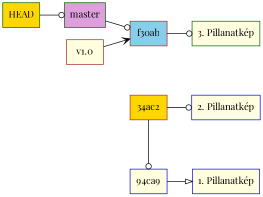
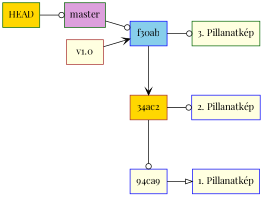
  digraph {
    fontname="Playfair Display"
    rankdir=LR
    node [color=blue fillcolor=lightyellow fontname="Playfair Display" shape=rect style=filled]
    edge [arrowhead=odot fontname="Playfair Display"]
    n1 [color=darkgreen fillcolor=gold label=HEAD]
    n2 [color=brown label="v1.0"]
    n3 [color=darkgreen fillcolor=plum label=master]
    n4 [label="94ca9"]
    n5 [color=brown fillcolor=gold label="34ac2"]
-   n6 [color=brown fillcolor=skyblue label=f30ab]
+   n6 [fillcolor=skyblue label=f30ab]
    n7 [label="1. Pillanatkép"]
    n8 [label="2. Pillanatkép"]
    n9 [color=darkgreen label="3. Pillanatkép"]
    subgraph sub_1 {
      rank=same
      n1
    }
    subgraph sub_2 {
      rank=same
      n2
      n3
    }
    subgraph sub_3 {
      rank=same
      n4
      n5
      n6
    }
    subgraph sub_4 {
      rank=same
      n7
      n8
      n9
    }
    n1 -> n3
    n2 -> n6 [arrowhead=vee]
    n3 -> n6
    n4 -> n7 [arrowhead=onormal]
    n5 -> n4 [minlen=4]
    n5 -> n8
+   n6 -> n5 [arrowhead=vee minlen=4]
    n6 -> n9
  }
